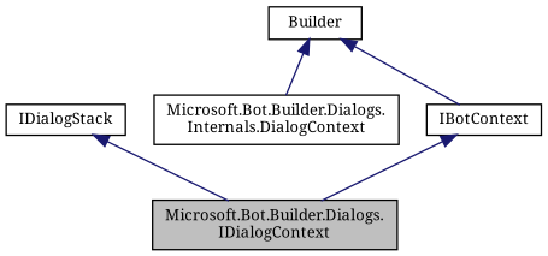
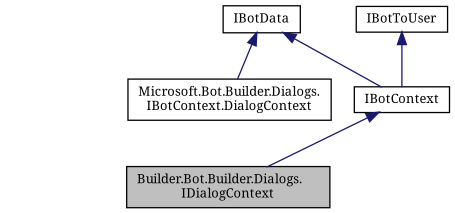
  digraph {
    fontname="Noto Serif"
    node [color=black fillcolor=white fontname="Noto Serif" fontsize=10 shape=record style=filled]
    edge [color=midnightblue dir=back fontname="Noto Serif" fontsize=10 labelfontname=Helvetica labelfontsize=10 style=solid]
-   n1 [fillcolor=grey75 fontcolor=black height=0.2 label="Microsoft.Bot.Builder.Dialogs.\lIDialogContext" width=0.4]
-   n2 [height=0.2 label="Microsoft.Bot.Builder.Dialogs.\lInternals.DialogContext" width=0.4]
-   n3 [height=0.2 label=IDialogStack width=0.4]
+   n1 [fillcolor=grey75 fontcolor=black height=0.2 label="Builder.Bot.Builder.Dialogs.\lIDialogContext" width=0.4]
+   n2 [height=0.2 label="Microsoft.Bot.Builder.Dialogs.\lIBotContext.DialogContext" width=0.4]
    n4 [height=0.2 label=IBotContext width=0.4]
-   n5 [height=0.2 label=Builder width=0.4]
-   n3 -> n1
+   n5 [height=0.2 label=IBotData width=0.4]
+   n6 [height=0.2 label=IBotToUser width=0.4]
    n4 -> n1
    n5 -> n2
    n5 -> n4
+   n6 -> n4
  }
